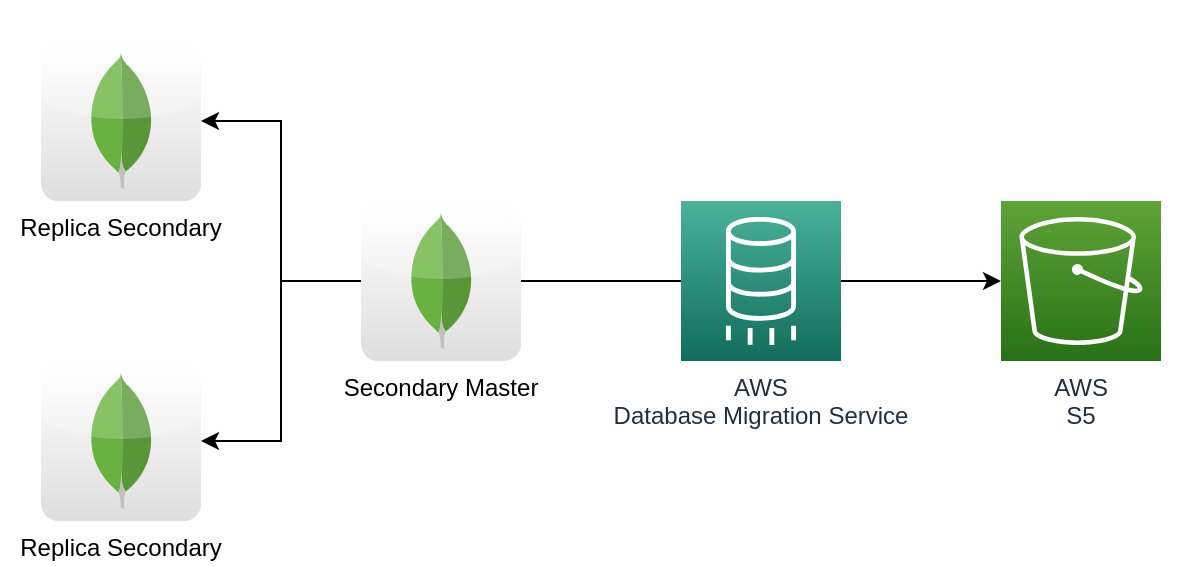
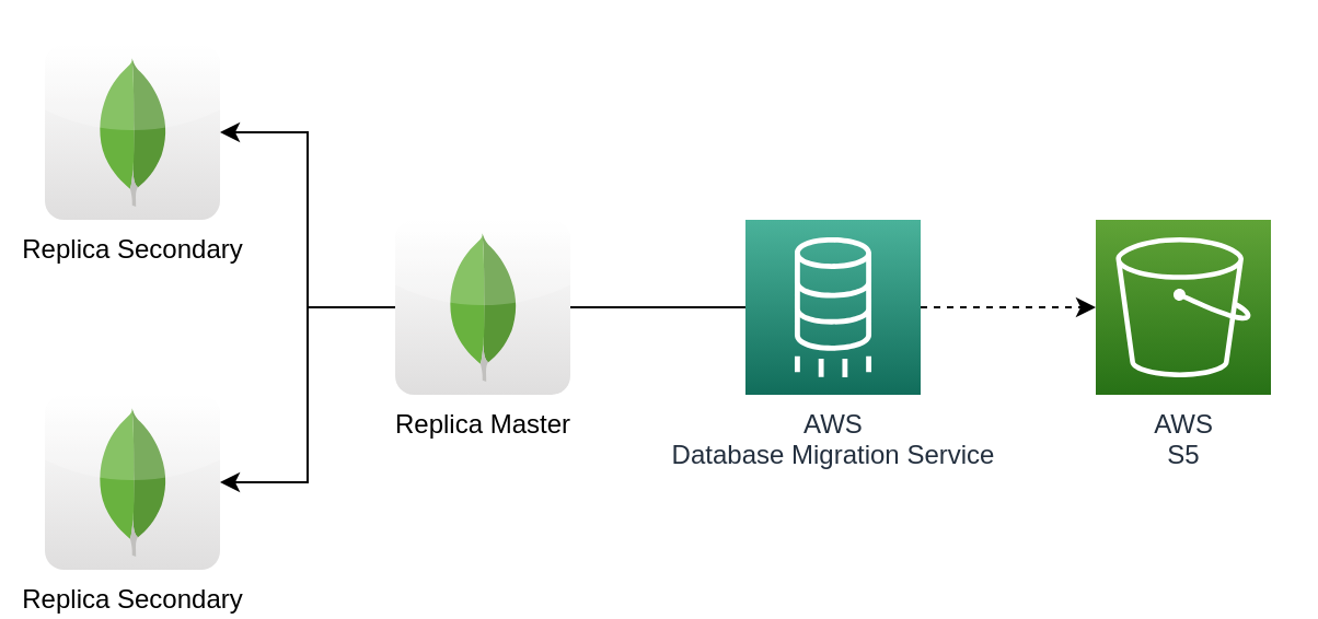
  <mxCell id="0" />
  <mxCell id="1" parent="0" />
  <mxCell id="2" style="edgeStyle=orthogonalEdgeStyle;rounded=0;orthogonalLoop=1;jettySize=auto;html=1;" edge="1" parent="1" source="5" target="7"><mxGeometry relative="1" as="geometry" /></mxCell>
  <mxCell id="3" style="edgeStyle=orthogonalEdgeStyle;rounded=0;orthogonalLoop=1;jettySize=auto;html=1;" edge="1" parent="1" source="5" target="6"><mxGeometry relative="1" as="geometry" /></mxCell>
  <mxCell id="4" style="edgeStyle=orthogonalEdgeStyle;rounded=0;orthogonalLoop=1;jettySize=auto;html=1;entryX=0;entryY=0.5;entryDx=0;entryDy=0;entryPerimeter=0;endArrow=none;" edge="1" parent="1" source="5" target="9"><mxGeometry relative="1" as="geometry" /></mxCell>
- <mxCell id="5" value="Secondary Master" style="dashed=0;outlineConnect=0;html=1;align=center;labelPosition=center;verticalLabelPosition=bottom;verticalAlign=top;shape=mxgraph.webicons.mongodb;gradientColor=#DFDEDE" vertex="1" parent="1"><mxGeometry x="180" y="100" width="80" height="80" as="geometry" /></mxCell>
+ <mxCell id="5" value="Replica Master" style="dashed=0;outlineConnect=0;html=1;align=center;labelPosition=center;verticalLabelPosition=bottom;verticalAlign=top;shape=mxgraph.webicons.mongodb;gradientColor=#DFDEDE" vertex="1" parent="1"><mxGeometry x="180" y="100" width="80" height="80" as="geometry" /></mxCell>
  <mxCell id="6" value="Replica Secondary" style="dashed=0;outlineConnect=0;html=1;align=center;labelPosition=center;verticalLabelPosition=bottom;verticalAlign=top;shape=mxgraph.webicons.mongodb;gradientColor=#DFDEDE" vertex="1" parent="1"><mxGeometry x="20" y="180" width="80" height="80" as="geometry" /></mxCell>
  <mxCell id="7" value="Replica Secondary" style="dashed=0;outlineConnect=0;html=1;align=center;labelPosition=center;verticalLabelPosition=bottom;verticalAlign=top;shape=mxgraph.webicons.mongodb;gradientColor=#DFDEDE" vertex="1" parent="1"><mxGeometry x="20" y="20" width="80" height="80" as="geometry" /></mxCell>
- <mxCell id="8" style="edgeStyle=orthogonalEdgeStyle;rounded=0;orthogonalLoop=1;jettySize=auto;html=1;entryX=0;entryY=0.5;entryDx=0;entryDy=0;entryPerimeter=0;" edge="1" parent="1" source="9" target="10"><mxGeometry relative="1" as="geometry" /></mxCell>
+ <mxCell id="8" style="edgeStyle=orthogonalEdgeStyle;rounded=0;orthogonalLoop=1;jettySize=auto;html=1;entryX=0;entryY=0.5;entryDx=0;entryDy=0;entryPerimeter=0;dashed=1;" edge="1" parent="1" source="9" target="10"><mxGeometry relative="1" as="geometry" /></mxCell>
  <mxCell id="9" value="AWS&lt;br&gt;Database Migration Service" style="sketch=0;points=[[0,0,0],[0.25,0,0],[0.5,0,0],[0.75,0,0],[1,0,0],[0,1,0],[0.25,1,0],[0.5,1,0],[0.75,1,0],[1,1,0],[0,0.25,0],[0,0.5,0],[0,0.75,0],[1,0.25,0],[1,0.5,0],[1,0.75,0]];outlineConnect=0;fontColor=#232F3E;gradientColor=#4AB29A;gradientDirection=north;fillColor=#116D5B;strokeColor=#ffffff;dashed=0;verticalLabelPosition=bottom;verticalAlign=top;align=center;html=1;fontSize=12;fontStyle=0;aspect=fixed;shape=mxgraph.aws4.resourceIcon;resIcon=mxgraph.aws4.database_migration_service;" vertex="1" parent="1"><mxGeometry x="340" y="100" width="80" height="80" as="geometry" /></mxCell>
  <mxCell id="10" value="AWS&lt;br&gt;S5" style="sketch=0;points=[[0,0,0],[0.25,0,0],[0.5,0,0],[0.75,0,0],[1,0,0],[0,1,0],[0.25,1,0],[0.5,1,0],[0.75,1,0],[1,1,0],[0,0.25,0],[0,0.5,0],[0,0.75,0],[1,0.25,0],[1,0.5,0],[1,0.75,0]];outlineConnect=0;fontColor=#232F3E;gradientColor=#60A337;gradientDirection=north;fillColor=#277116;strokeColor=#ffffff;dashed=0;verticalLabelPosition=bottom;verticalAlign=top;align=center;html=1;fontSize=12;fontStyle=0;aspect=fixed;shape=mxgraph.aws4.resourceIcon;resIcon=mxgraph.aws4.s3;" vertex="1" parent="1"><mxGeometry x="500" y="100" width="80" height="80" as="geometry" /></mxCell>
